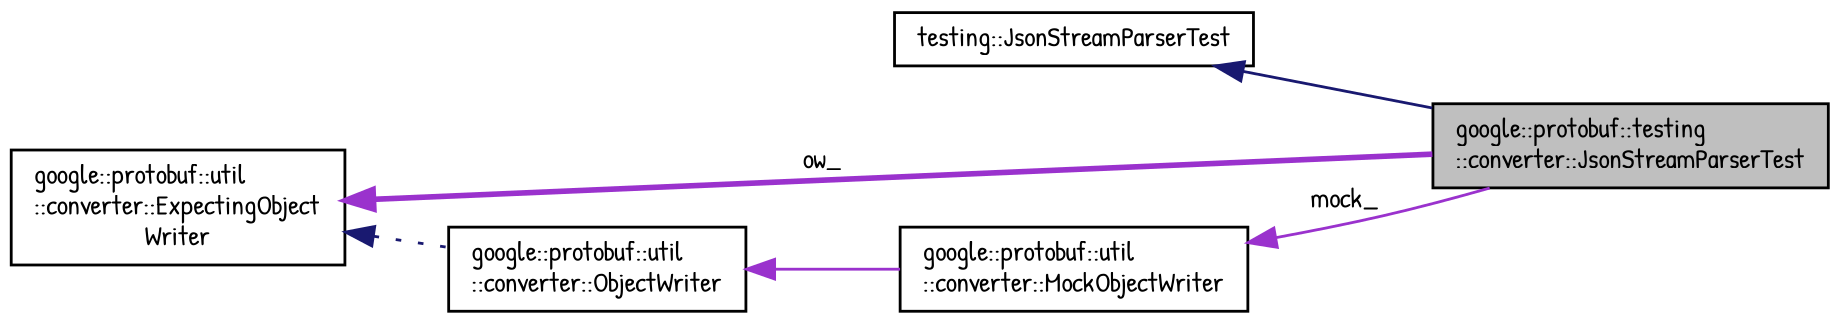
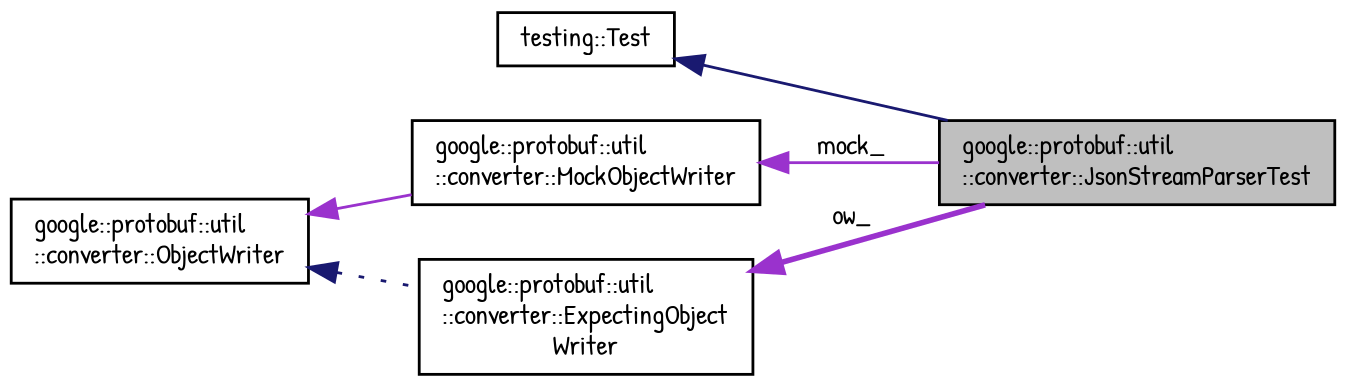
  digraph {
    fontname="Patrick Hand"
    rankdir=LR
    node [color=black fillcolor=white fontname="Patrick Hand" fontsize=10 shape=record style=filled]
    edge [color=darkorchid3 dir=back fontname="Patrick Hand" fontsize=10 labelfontname=Helvetica labelfontsize=10 style=solid]
-   n1 [fillcolor=grey75 fontcolor=black height=0.2 label="google::protobuf::testing\l::converter::JsonStreamParserTest" width=0.4]
-   n2 [height=0.2 label="testing::JsonStreamParserTest" width=0.4]
+   n1 [fillcolor=grey75 fontcolor=black height=0.2 label="google::protobuf::util\l::converter::JsonStreamParserTest" width=0.4]
+   n2 [height=0.2 label="testing::Test" width=0.4]
    n3 [height=0.2 label="google::protobuf::util\l::converter::MockObjectWriter" width=0.4]
    n4 [height=0.2 label="google::protobuf::util\l::converter::ObjectWriter" width=0.4]
    n5 [height=0.2 label="google::protobuf::util\l::converter::ExpectingObject\lWriter" width=0.4]
    n2 -> n1 [color=midnightblue]
    n3 -> n1 [label=" mock_"]
    n4 -> n3
-   n5 -> n4 [color=midnightblue style=dotted]
+   n4 -> n5 [color=midnightblue style=dotted]
    n5 -> n1 [label=" ow_" style=bold]
  }
